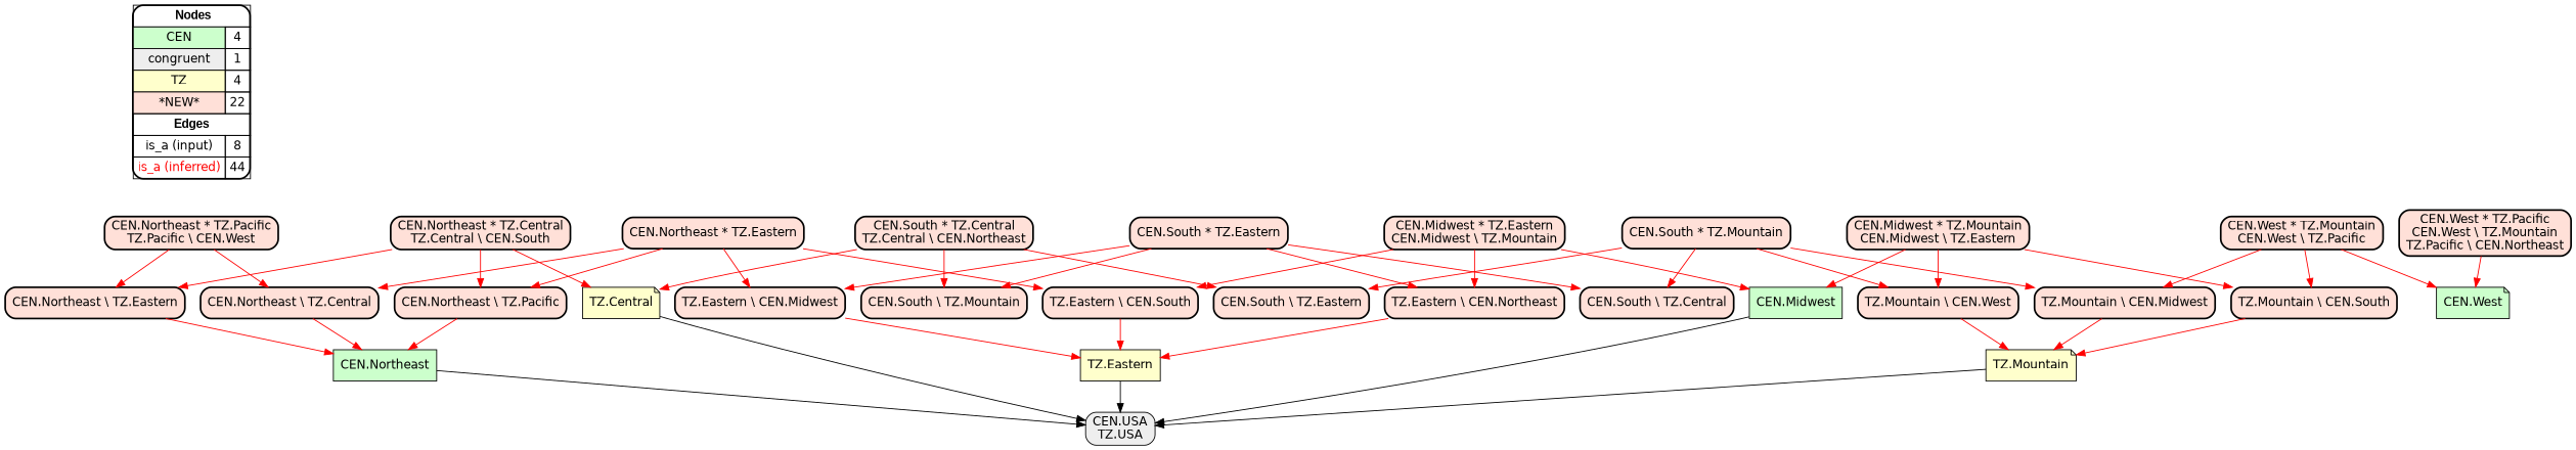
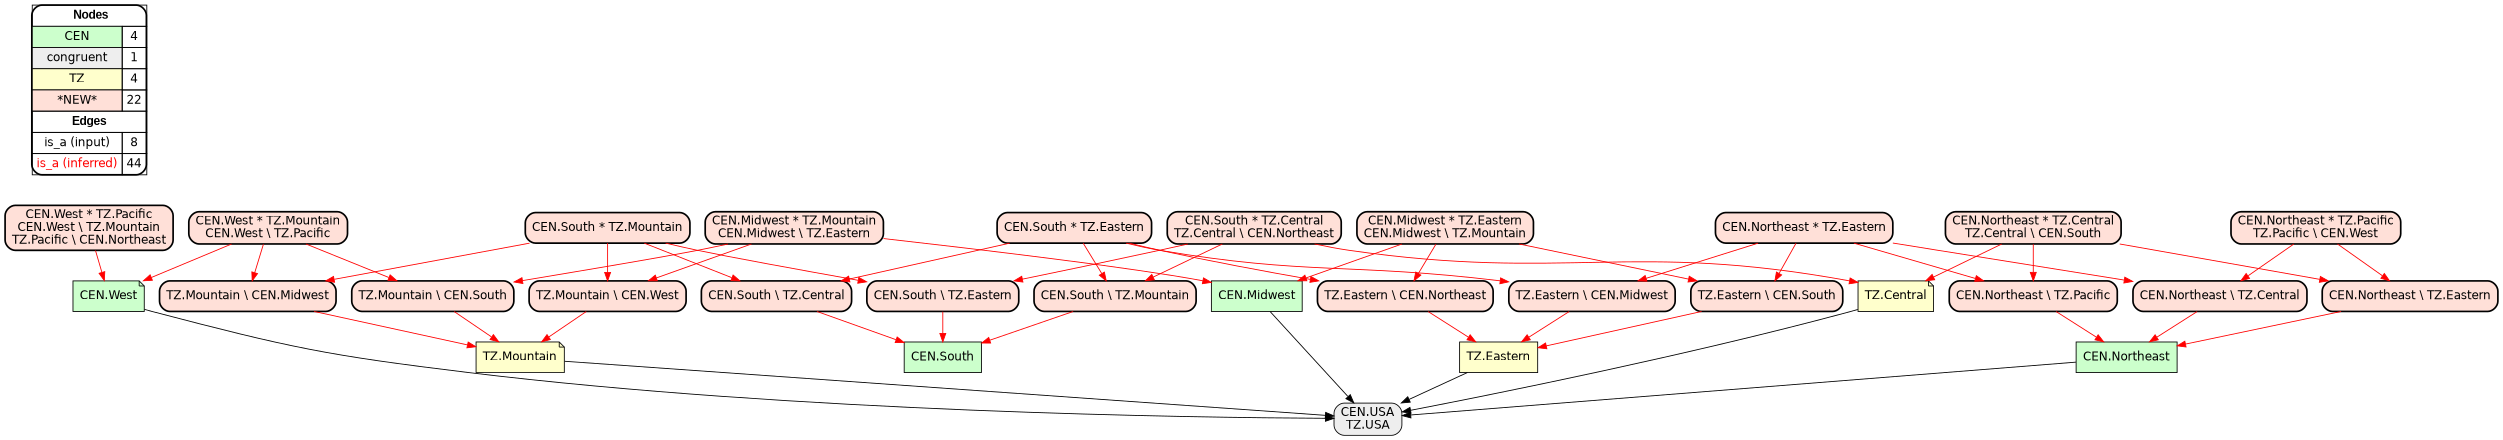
  digraph {
    rankdir=TB
    node [fillcolor="#FFE0D8" fontname=helvetica shape=box style="filled,rounded,bold"]
    edge [arrowhead=normal color="#FF0000" constraint=true penwidth=1 style=solid]
    n1 [fillcolor=white label=<   <TABLE BORDER="0" CELLBORDER="1" CELLSPACING="0" CELLPADDING="4">  <TR> <TD COLSPAN="2"><font face="Arial Black"> Nodes</font></TD> </TR>  <TR>   <TD bgcolor="#CCFFCC" fontname="helvetica">CEN</TD>   <TD>4</TD>   </TR>  <TR>   <TD bgcolor="#EEEEEE" fontname="helvetica">congruent</TD>   <TD>1</TD>   </TR>  <TR>   <TD bgcolor="#FFFFCC" fontname="helvetica">TZ</TD>   <TD>4</TD>   </TR>  <TR>   <TD bgcolor="#FFE0D8" fontname="helvetica">*NEW*</TD>   <TD>22</TD>   </TR>  <TR> <TD COLSPAN="2"><font face = "Arial Black"> Edges </font></TD> </TR>  <TR>   <TD><font color ="#000000">is_a (input)</font></TD><TD>8</TD> </TR> <TR>   <TD><font color ="#FF0000">is_a (inferred)</font></TD><TD>44</TD> </TR> </TABLE>   > margin=0]
    "CEN.Midwest" [fillcolor="#CCFFCC" style=filled]
    "CEN.USA\nTZ.USA" [fillcolor="#EEEEEE" style="filled,rounded"]
    "CEN.West" [fillcolor="#CCFFCC" shape=note style=filled]
    "CEN.Northeast" [fillcolor="#CCFFCC" style=filled]
+   "CEN.South" [fillcolor="#CCFFCC" style=filled]
    "TZ.Eastern" [fillcolor="#FFFFCC" style=filled]
    "TZ.Mountain" [fillcolor="#FFFFCC" shape=note style=filled]
    "TZ.Central" [fillcolor="#FFFFCC" shape=note style=filled]
    "CEN.South * TZ.Eastern"
    "TZ.Eastern \\ CEN.Midwest"
    "CEN.South \\ TZ.Mountain"
    "TZ.Eastern \\ CEN.Northeast"
    "CEN.South \\ TZ.Central"
    "CEN.Northeast \\ TZ.Eastern"
    "CEN.South \\ TZ.Eastern"
    "CEN.South * TZ.Mountain"
    "TZ.Mountain \\ CEN.West"
    "TZ.Mountain \\ CEN.Midwest"
    "CEN.Northeast * TZ.Pacific\nTZ.Pacific \\ CEN.West"
    "CEN.Northeast \\ TZ.Central"
    "CEN.West * TZ.Pacific\nCEN.West \\ TZ.Mountain\nTZ.Pacific \\ CEN.Northeast"
    "CEN.Northeast * TZ.Eastern"
    "CEN.Northeast \\ TZ.Pacific"
    "TZ.Eastern \\ CEN.South"
    "CEN.Midwest * TZ.Mountain\nCEN.Midwest \\ TZ.Eastern"
    "TZ.Mountain \\ CEN.South"
    "CEN.West * TZ.Mountain\nCEN.West \\ TZ.Pacific"
    "CEN.South * TZ.Central\nTZ.Central \\ CEN.Northeast"
    "CEN.Midwest * TZ.Eastern\nCEN.Midwest \\ TZ.Mountain"
    "CEN.Northeast * TZ.Central\nTZ.Central \\ CEN.South"
    subgraph sub_1 {
      rank=source
      n1
    }
    "CEN.Midwest" -> "CEN.USA\nTZ.USA" [color="#000000"]
+   "CEN.West" -> "CEN.USA\nTZ.USA" [color="#000000"]
    "CEN.Northeast" -> "CEN.USA\nTZ.USA" [color="#000000"]
    "TZ.Eastern" -> "CEN.USA\nTZ.USA" [color="#000000"]
    "TZ.Mountain" -> "CEN.USA\nTZ.USA" [color="#000000"]
    "TZ.Central" -> "CEN.USA\nTZ.USA" [color="#000000"]
    "CEN.South * TZ.Eastern" -> "TZ.Eastern \\ CEN.Midwest"
    "CEN.South * TZ.Eastern" -> "CEN.South \\ TZ.Mountain"
    "CEN.South * TZ.Eastern" -> "TZ.Eastern \\ CEN.Northeast"
    "CEN.South * TZ.Eastern" -> "CEN.South \\ TZ.Central"
    "TZ.Eastern \\ CEN.Midwest" -> "TZ.Eastern"
+   "CEN.South \\ TZ.Mountain" -> "CEN.South"
    "TZ.Eastern \\ CEN.Northeast" -> "TZ.Eastern"
+   "CEN.South \\ TZ.Central" -> "CEN.South"
    "CEN.Northeast \\ TZ.Eastern" -> "CEN.Northeast"
+   "CEN.South \\ TZ.Eastern" -> "CEN.South"
    "CEN.South * TZ.Mountain" -> "CEN.South \\ TZ.Central"
    "CEN.South * TZ.Mountain" -> "CEN.South \\ TZ.Eastern"
    "CEN.South * TZ.Mountain" -> "TZ.Mountain \\ CEN.West"
    "CEN.South * TZ.Mountain" -> "TZ.Mountain \\ CEN.Midwest"
    "TZ.Mountain \\ CEN.West" -> "TZ.Mountain"
    "TZ.Mountain \\ CEN.Midwest" -> "TZ.Mountain"
    "CEN.Northeast * TZ.Pacific\nTZ.Pacific \\ CEN.West" -> "CEN.Northeast \\ TZ.Eastern"
    "CEN.Northeast * TZ.Pacific\nTZ.Pacific \\ CEN.West" -> "CEN.Northeast \\ TZ.Central"
    "CEN.Northeast \\ TZ.Central" -> "CEN.Northeast"
    "CEN.West * TZ.Pacific\nCEN.West \\ TZ.Mountain\nTZ.Pacific \\ CEN.Northeast" -> "CEN.West"
    "CEN.Northeast * TZ.Eastern" -> "TZ.Eastern \\ CEN.Midwest"
    "CEN.Northeast * TZ.Eastern" -> "CEN.Northeast \\ TZ.Central"
    "CEN.Northeast * TZ.Eastern" -> "CEN.Northeast \\ TZ.Pacific"
    "CEN.Northeast * TZ.Eastern" -> "TZ.Eastern \\ CEN.South"
    "CEN.Northeast \\ TZ.Pacific" -> "CEN.Northeast"
    "TZ.Eastern \\ CEN.South" -> "TZ.Eastern"
    "CEN.Midwest * TZ.Mountain\nCEN.Midwest \\ TZ.Eastern" -> "CEN.Midwest"
    "CEN.Midwest * TZ.Mountain\nCEN.Midwest \\ TZ.Eastern" -> "TZ.Mountain \\ CEN.West"
    "CEN.Midwest * TZ.Mountain\nCEN.Midwest \\ TZ.Eastern" -> "TZ.Mountain \\ CEN.South"
    "TZ.Mountain \\ CEN.South" -> "TZ.Mountain"
    "CEN.West * TZ.Mountain\nCEN.West \\ TZ.Pacific" -> "CEN.West"
    "CEN.West * TZ.Mountain\nCEN.West \\ TZ.Pacific" -> "TZ.Mountain \\ CEN.Midwest"
    "CEN.West * TZ.Mountain\nCEN.West \\ TZ.Pacific" -> "TZ.Mountain \\ CEN.South"
    "CEN.South * TZ.Central\nTZ.Central \\ CEN.Northeast" -> "TZ.Central"
    "CEN.South * TZ.Central\nTZ.Central \\ CEN.Northeast" -> "CEN.South \\ TZ.Mountain"
    "CEN.South * TZ.Central\nTZ.Central \\ CEN.Northeast" -> "CEN.South \\ TZ.Eastern"
    "CEN.Midwest * TZ.Eastern\nCEN.Midwest \\ TZ.Mountain" -> "CEN.Midwest"
    "CEN.Midwest * TZ.Eastern\nCEN.Midwest \\ TZ.Mountain" -> "TZ.Eastern \\ CEN.Northeast"
    "CEN.Midwest * TZ.Eastern\nCEN.Midwest \\ TZ.Mountain" -> "TZ.Eastern \\ CEN.South"
    "CEN.Northeast * TZ.Central\nTZ.Central \\ CEN.South" -> "TZ.Central"
    "CEN.Northeast * TZ.Central\nTZ.Central \\ CEN.South" -> "CEN.Northeast \\ TZ.Eastern"
    "CEN.Northeast * TZ.Central\nTZ.Central \\ CEN.South" -> "CEN.Northeast \\ TZ.Pacific"
  }
